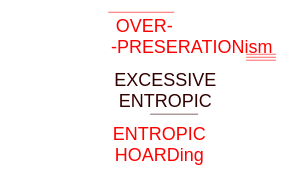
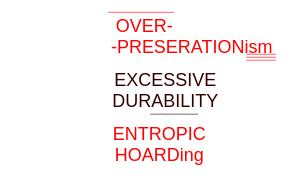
  <mxCell id="0" />
  <mxCell id="1" parent="0" />
  <mxCell id="2" value="&lt;font style=&quot;font-size: 30px&quot; color=&quot;#ff0000&quot;&gt;OVER-&lt;br&gt;&amp;nbsp; &amp;nbsp; &amp;nbsp; &amp;nbsp; &amp;nbsp; &amp;nbsp; &amp;nbsp; &amp;nbsp; &amp;nbsp; &amp;nbsp;-PRESERATIONism&lt;br&gt;&lt;/font&gt;" style="text;html=1;align=center;verticalAlign=middle;resizable=0;points=[];autosize=1;strokeColor=none;fillColor=none;" vertex="1" parent="1"><mxGeometry y="35" width="440" height="50" as="geometry" x="20" /></mxCell>
- <mxCell id="3" value="&lt;font color=&quot;#330000&quot;&gt;EXCESSIVE&lt;br&gt;ENTROPIC&lt;br&gt;&lt;/font&gt;" style="text;html=1;align=center;verticalAlign=middle;resizable=0;points=[];autosize=1;strokeColor=none;fillColor=none;fontSize=30;fontColor=#FF0000;" vertex="1" parent="1"><mxGeometry x="180" y="110" width="190" height="80" as="geometry" /></mxCell>
+ <mxCell id="3" value="&lt;font color=&quot;#330000&quot;&gt;EXCESSIVE&lt;br&gt;DURABILITY&lt;br&gt;&lt;/font&gt;" style="text;html=1;align=center;verticalAlign=middle;resizable=0;points=[];autosize=1;strokeColor=none;fillColor=none;fontSize=30;fontColor=#FF0000;" vertex="1" parent="1"><mxGeometry x="180" y="110" width="190" height="80" as="geometry" /></mxCell>
  <mxCell id="4" value="&lt;font color=&quot;#ff0000&quot;&gt;ENTROPIC&lt;br&gt;HOARDing&lt;br&gt;&lt;/font&gt;" style="text;html=1;align=center;verticalAlign=middle;resizable=0;points=[];autosize=1;strokeColor=none;fillColor=none;fontSize=30;fontColor=#330000;" vertex="1" parent="1"><mxGeometry x="180" y="200" width="170" height="80" as="geometry" /></mxCell>
  <mxCell id="5" value="" style="endArrow=none;html=1;rounded=0;fontSize=30;fontColor=#FF0000;strokeColor=#FF0000;" edge="1" parent="1"><mxGeometry width="50" height="50" relative="1" as="geometry"><mxPoint x="180" y="20" as="sourcePoint" /><mxPoint x="290" y="20" as="targetPoint" /></mxGeometry></mxCell>
  <mxCell id="6" value="" style="endArrow=none;html=1;rounded=0;fontSize=30;fontColor=#FF0000;strokeColor=#330000;" edge="1" parent="1"><mxGeometry width="50" height="50" relative="1" as="geometry"><mxPoint x="250" y="190" as="sourcePoint" /><mxPoint x="330" y="190" as="targetPoint" /></mxGeometry></mxCell>
  <mxCell id="7" value="" style="endArrow=none;html=1;rounded=0;fontSize=30;fontColor=#FF0000;strokeColor=#FF0000;" edge="1" parent="1"><mxGeometry width="50" height="50" relative="1" as="geometry"><mxPoint x="410" y="90" as="sourcePoint" /><mxPoint x="460" y="90" as="targetPoint" /></mxGeometry></mxCell>
  <mxCell id="8" value="" style="endArrow=none;html=1;rounded=0;fontSize=30;fontColor=#FF0000;strokeColor=#FF0000;" edge="1" parent="1"><mxGeometry width="50" height="50" relative="1" as="geometry"><mxPoint x="410" y="95" as="sourcePoint" /><mxPoint x="460" y="95" as="targetPoint" /></mxGeometry></mxCell>
  <mxCell id="9" value="" style="endArrow=none;html=1;rounded=0;fontSize=30;fontColor=#FF0000;strokeColor=#FF0000;" edge="1" parent="1"><mxGeometry width="50" height="50" relative="1" as="geometry"><mxPoint x="410" y="100" as="sourcePoint" /><mxPoint x="460" y="100" as="targetPoint" /></mxGeometry></mxCell>
